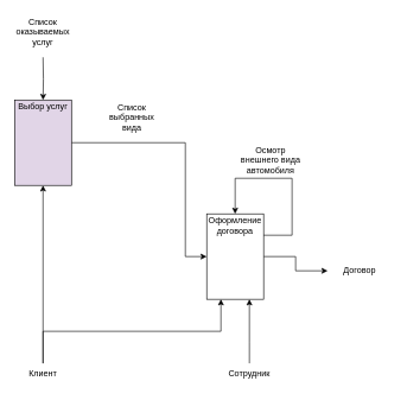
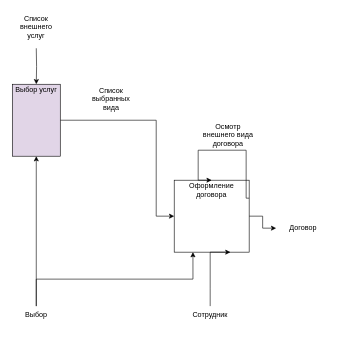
  <mxCell id="0" />
  <mxCell id="1" parent="0" />
  <mxCell id="2" style="edgeStyle=orthogonalEdgeStyle;rounded=0;orthogonalLoop=1;jettySize=auto;html=1;exitX=1;exitY=0.5;exitDx=0;exitDy=0;entryX=0;entryY=0.5;entryDx=0;entryDy=0;" parent="1" source="3" target="5" edge="1"><mxGeometry relative="1" as="geometry"><Array as="points"><mxPoint x="260" y="200" /><mxPoint x="260" y="360" /></Array></mxGeometry></mxCell>
  <mxCell id="3" value="Выбор услуг&lt;br&gt;&lt;br&gt;&lt;br&gt;&lt;br&gt;&lt;br&gt;&lt;br&gt;&lt;br&gt;&lt;div style=&quot;text-align: right;&quot;&gt;&lt;br&gt;&lt;/div&gt;" style="rounded=0;whiteSpace=wrap;html=1;fillColor=#e1d5e7;" parent="1" vertex="1"><mxGeometry x="20" y="140" width="80" height="120" as="geometry" /></mxCell>
  <mxCell id="4" style="edgeStyle=orthogonalEdgeStyle;rounded=0;orthogonalLoop=1;jettySize=auto;html=1;exitX=1;exitY=0.5;exitDx=0;exitDy=0;entryX=0;entryY=0.5;entryDx=0;entryDy=0;" parent="1" source="5" target="9" edge="1"><mxGeometry relative="1" as="geometry" /></mxCell>
- <mxCell id="5" value="Оформление договора&lt;br&gt;&lt;br&gt;&lt;br&gt;&lt;br&gt;&lt;br&gt;&lt;br&gt;&lt;div style=&quot;text-align: right;&quot;&gt;&lt;br&gt;&lt;/div&gt;" style="rounded=0;whiteSpace=wrap;html=1;" parent="1" vertex="1"><mxGeometry x="290" y="300" width="80" height="120" as="geometry" /></mxCell>
+ <mxCell id="5" value="Оформление договора&lt;br&gt;&lt;br&gt;&lt;br&gt;&lt;br&gt;&lt;br&gt;&lt;br&gt;&lt;div style=&quot;text-align: right;&quot;&gt;&lt;br&gt;&lt;/div&gt;" style="rounded=0;whiteSpace=wrap;html=1;" parent="1" vertex="1"><mxGeometry x="290" y="300" width="125" height="120" as="geometry" /></mxCell>
  <mxCell id="6" style="edgeStyle=orthogonalEdgeStyle;rounded=0;orthogonalLoop=1;jettySize=auto;html=1;exitX=0.5;exitY=1;exitDx=0;exitDy=0;entryX=0.5;entryY=0;entryDx=0;entryDy=0;" parent="1" target="3" edge="1"><mxGeometry relative="1" as="geometry"><mxPoint x="60" y="80" as="sourcePoint" /></mxGeometry></mxCell>
- <mxCell id="7" value="Список оказываемых услуг" style="text;html=1;strokeColor=none;fillColor=none;align=center;verticalAlign=middle;whiteSpace=wrap;rounded=0;" parent="1" vertex="1"><mxGeometry x="20" y="20" width="80" height="50" as="geometry" /></mxCell>
+ <mxCell id="7" value="Список внешнего услуг" style="text;html=1;strokeColor=none;fillColor=none;align=center;verticalAlign=middle;whiteSpace=wrap;rounded=0;" parent="1" vertex="1"><mxGeometry x="20" y="20" width="80" height="50" as="geometry" /></mxCell>
  <mxCell id="8" value="Список выбранных вида" style="text;html=1;strokeColor=none;fillColor=none;align=center;verticalAlign=middle;whiteSpace=wrap;rounded=0;" parent="1" vertex="1"><mxGeometry x="140" y="140" width="90" height="50" as="geometry" /></mxCell>
  <mxCell id="9" value="Договор" style="text;html=1;strokeColor=none;fillColor=none;align=center;verticalAlign=middle;whiteSpace=wrap;rounded=0;" parent="1" vertex="1"><mxGeometry x="460" y="355" width="90" height="50" as="geometry" /></mxCell>
  <mxCell id="10" style="edgeStyle=orthogonalEdgeStyle;rounded=0;orthogonalLoop=1;jettySize=auto;html=1;exitX=0.5;exitY=0;exitDx=0;exitDy=0;entryX=0.5;entryY=1;entryDx=0;entryDy=0;" parent="1" source="12" target="3" edge="1"><mxGeometry relative="1" as="geometry" /></mxCell>
  <mxCell id="11" style="edgeStyle=orthogonalEdgeStyle;rounded=0;orthogonalLoop=1;jettySize=auto;html=1;exitX=0.5;exitY=0;exitDx=0;exitDy=0;entryX=0.25;entryY=1;entryDx=0;entryDy=0;" parent="1" source="12" target="5" edge="1"><mxGeometry relative="1" as="geometry" /></mxCell>
- <mxCell id="12" value="Клиент" style="text;html=1;strokeColor=none;fillColor=none;align=center;verticalAlign=middle;whiteSpace=wrap;rounded=0;" parent="1" vertex="1"><mxGeometry x="35" y="510" width="50" height="30" as="geometry" /></mxCell>
+ <mxCell id="12" value="Выбор" style="text;html=1;strokeColor=none;fillColor=none;align=center;verticalAlign=middle;whiteSpace=wrap;rounded=0;" parent="1" vertex="1"><mxGeometry x="35" y="510" width="50" height="30" as="geometry" /></mxCell>
  <mxCell id="13" style="edgeStyle=orthogonalEdgeStyle;rounded=0;orthogonalLoop=1;jettySize=auto;html=1;exitX=0.5;exitY=0;exitDx=0;exitDy=0;entryX=0.75;entryY=1;entryDx=0;entryDy=0;" parent="1" source="14" target="5" edge="1"><mxGeometry relative="1" as="geometry"><Array as="points"><mxPoint x="350" y="480" /><mxPoint x="350" y="480" /></Array></mxGeometry></mxCell>
  <mxCell id="14" value="Сотрудник" style="text;html=1;strokeColor=none;fillColor=none;align=center;verticalAlign=middle;whiteSpace=wrap;rounded=0;" parent="1" vertex="1"><mxGeometry x="320" y="510" width="60" height="30" as="geometry" /></mxCell>
- <mxCell id="15" value="Осмотр&lt;br&gt;внешнего вида автомобиля" style="text;html=1;strokeColor=none;fillColor=none;align=center;verticalAlign=middle;whiteSpace=wrap;rounded=0;" vertex="1" parent="1"><mxGeometry x="330" y="200" width="100" height="50" as="geometry" /></mxCell>
+ <mxCell id="15" value="Осмотр&lt;br&gt;внешнего вида договора" style="text;html=1;strokeColor=none;fillColor=none;align=center;verticalAlign=middle;whiteSpace=wrap;rounded=0;" vertex="1" parent="1"><mxGeometry x="330" y="200" width="100" height="50" as="geometry" /></mxCell>
  <mxCell id="16" style="edgeStyle=orthogonalEdgeStyle;rounded=0;orthogonalLoop=1;jettySize=auto;html=1;exitX=1;exitY=0.25;exitDx=0;exitDy=0;entryX=0.5;entryY=0;entryDx=0;entryDy=0;" edge="1" parent="1" source="5" target="5"><mxGeometry relative="1" as="geometry"><Array as="points"><mxPoint x="410" y="330" /><mxPoint x="410" y="250" /><mxPoint x="330" y="250" /></Array></mxGeometry></mxCell>
